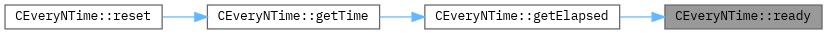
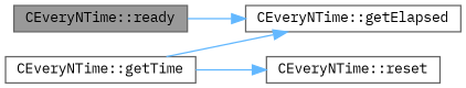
  digraph {
    fontname="IBM Plex Mono"
    rankdir=LR
    node [color=grey40 fillcolor=white fontname="IBM Plex Mono" fontsize=10 shape=box style=filled]
    edge [color=steelblue1 fontname="IBM Plex Mono" fontsize=10 labelfontname=Helvetica labelfontsize=10 style=solid]
    n1 [color=gray40 fillcolor=grey60 fontcolor=black height=0.2 label="CEveryNTime::ready" width=0.4]
    n2 [height=0.2 label="CEveryNTime::getElapsed" width=0.4]
    n3 [height=0.2 label="CEveryNTime::reset" width=0.4]
    n4 [height=0.2 label="CEveryNTime::getTime" width=0.4]
-   n2 -> n1
-   n3 -> n4
+   n1 -> n2
+   n4 -> n3
    n4 -> n2
  }
